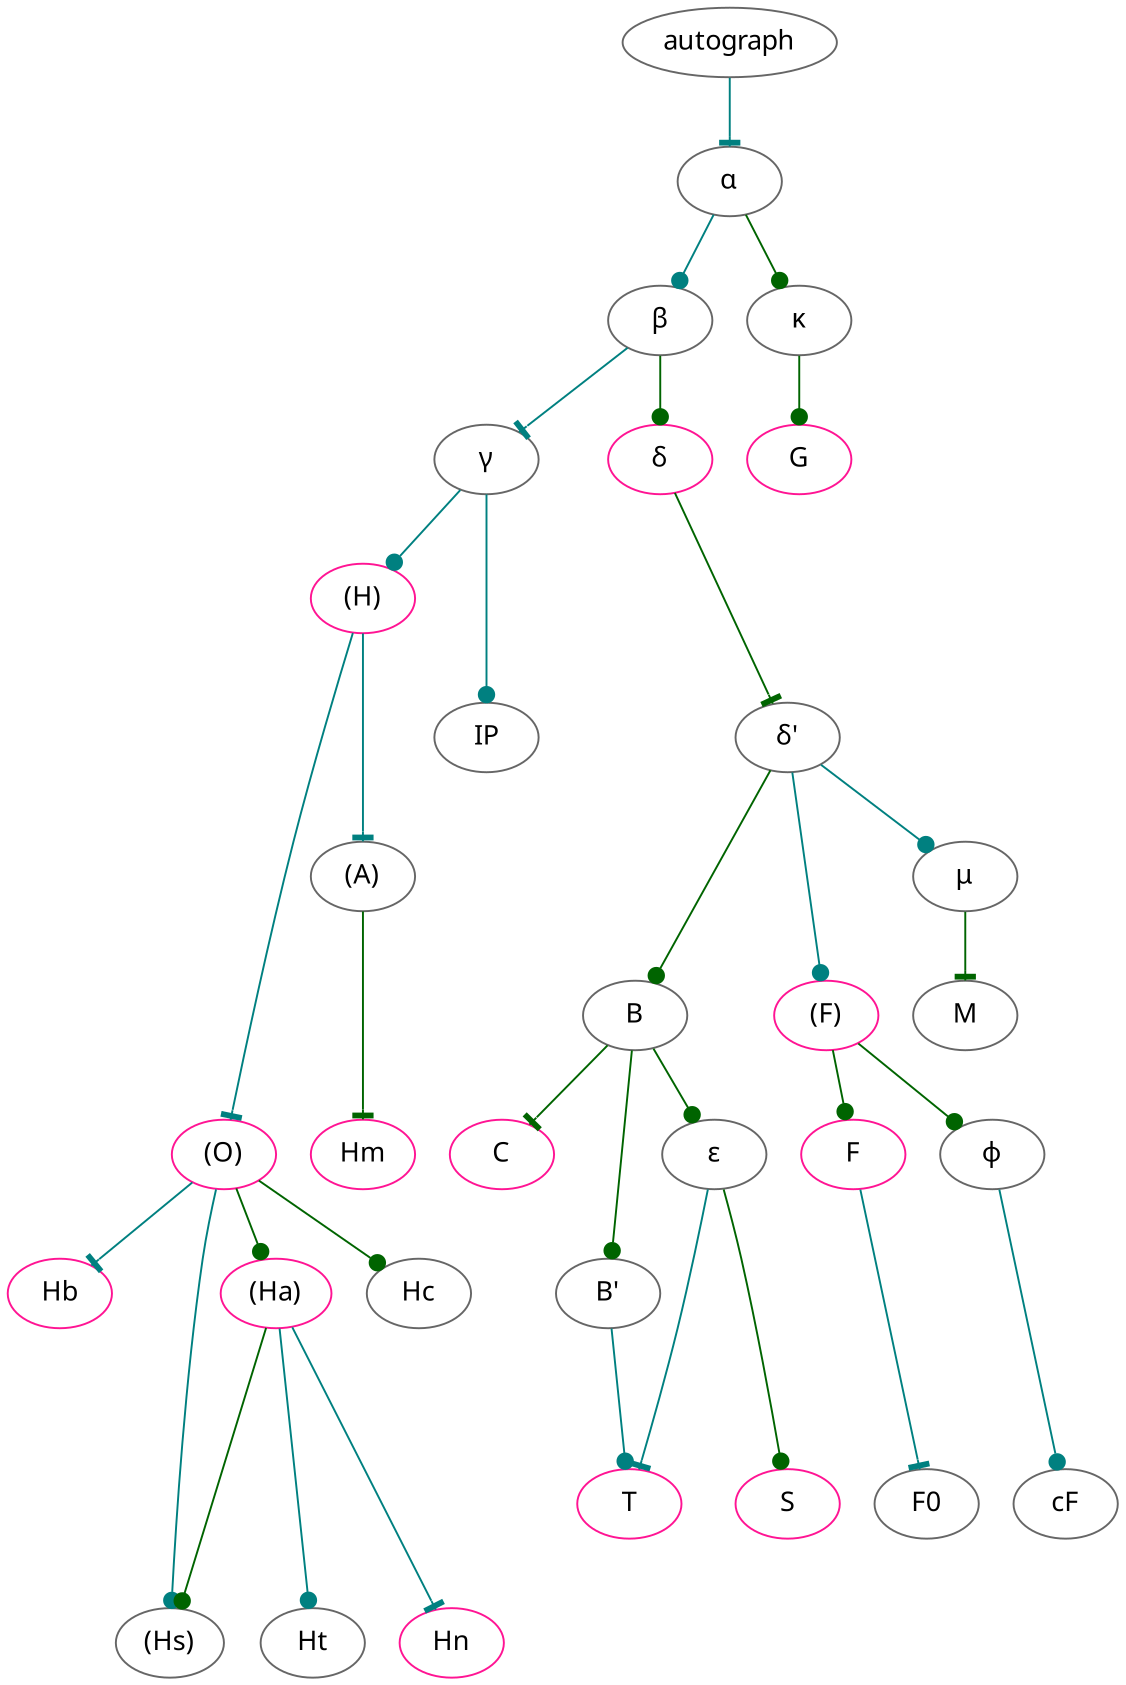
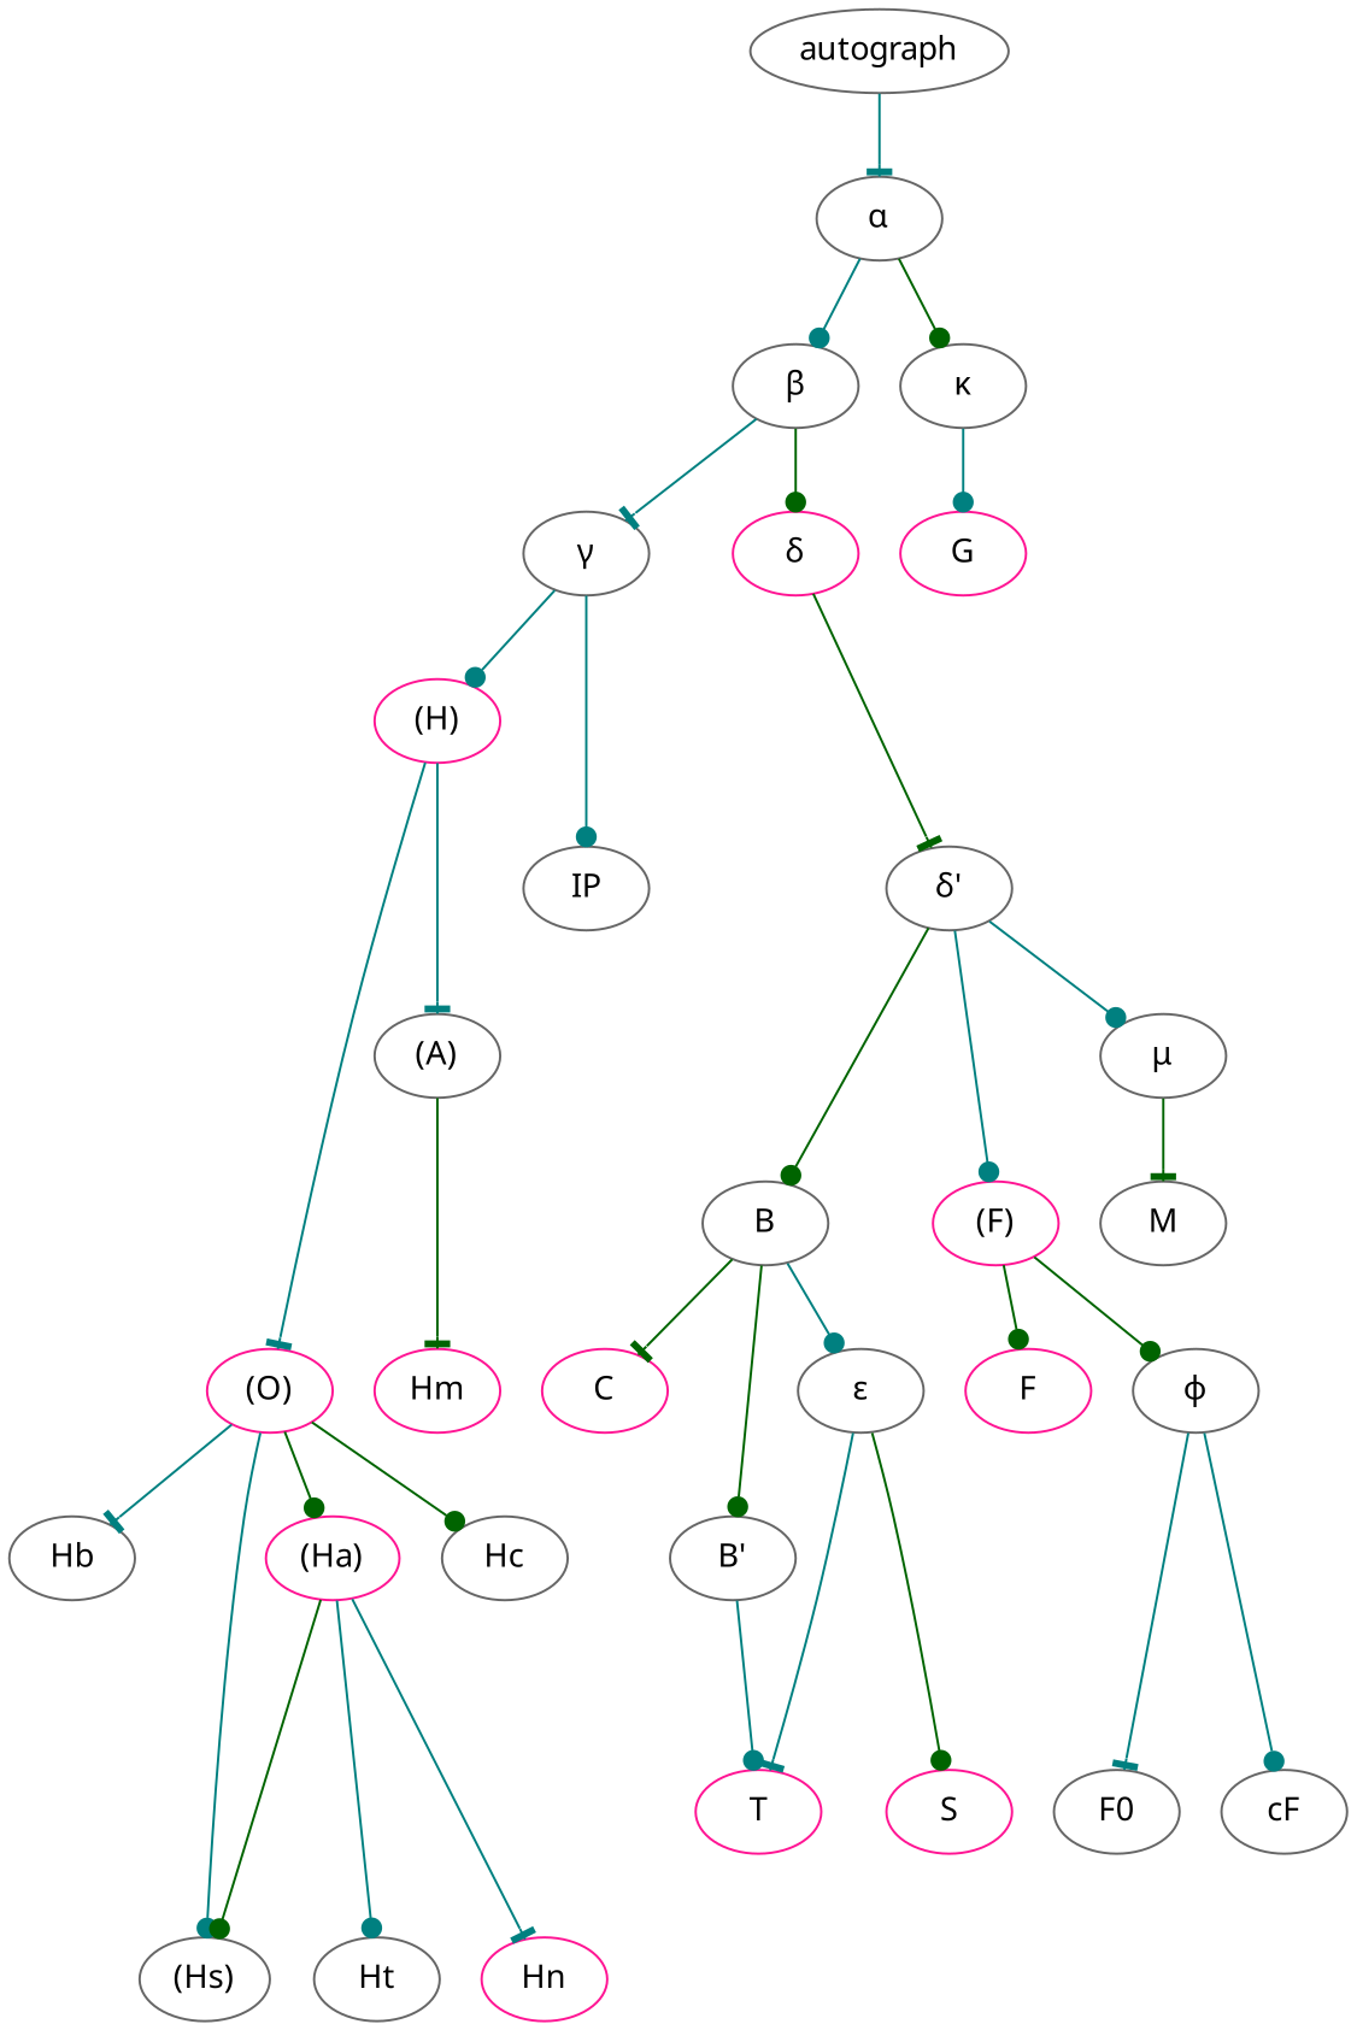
  digraph {
    fontname="Noto Sans"
    node [color=gray40 fontname="Noto Sans"]
    edge [arrowhead=dot color=teal fontname="Noto Sans"]
    n1 [label=autograph]
    n2 [label="α"]
    n3 [label="β"]
    n4 [label="κ"]
    n5 [label="γ"]
    n6 [color=deeppink label="δ"]
    n7 [color=deeppink label=G]
    n8 [color=deeppink label="(H)"]
    n9 [label=IP]
    n10 [label="δ'"]
    n11 [color=deeppink label="(O)"]
    n12 [label="(A)"]
-   n13 [color=deeppink label=Hb]
+   n13 [label=Hb]
    n14 [color=deeppink label="(Ha)"]
    n15 [label=Hc]
    n16 [label="(Hs)"]
    n17 [color=deeppink label=Hm]
    Ht
    Hn [color=deeppink]
    n20 [label=B]
    n21 [color=deeppink label="(F)"]
    n22 [label="μ"]
    n23 [color=deeppink label=C]
    n24 [label="B'"]
    n25 [label="ε"]
    n26 [color=deeppink label=F]
    n27 [label="φ"]
    n28 [label=M]
    n29 [color=deeppink label=T]
    n30 [color=deeppink label=S]
    n31 [label=F0]
    n32 [label=cF]
    n1 -> n2 [arrowhead=tee]
    n2 -> n3
    n2 -> n4 [color=darkgreen]
    n3 -> n5 [arrowhead=tee]
    n3 -> n6 [color=darkgreen]
-   n4 -> n7 [color=darkgreen]
+   n4 -> n7
    n5 -> n8
    n5 -> n9 [minlen=2]
    n6 -> n10 [arrowhead=tee color=darkgreen minlen=2]
    n8 -> n11 [arrowhead=tee minlen=4]
    n8 -> n12 [arrowhead=tee minlen=2]
    n10 -> n20 [color=darkgreen minlen=2]
    n10 -> n21 [minlen=2]
    n10 -> n22
    n11 -> n13 [arrowhead=tee]
    n11 -> n14 [color=darkgreen]
    n11 -> n15 [color=darkgreen]
    n11 -> n16 [minlen=4]
    n12 -> n17 [arrowhead=tee color=darkgreen minlen=2]
    n14 -> n16 [color=darkgreen]
    n14 -> Ht [minlen=3]
    n14 -> Hn [arrowhead=tee minlen=3]
    n20 -> n23 [arrowhead=tee color=darkgreen]
    n20 -> n24 [color=darkgreen minlen=2]
-   n20 -> n25 [color=darkgreen]
+   n20 -> n25
    n21 -> n26 [color=darkgreen minlen=1]
    n21 -> n27 [color=darkgreen minlen=1]
    n22 -> n28 [arrowhead=tee color=darkgreen weight=9000]
    n24 -> n29 [minlen=2]
    n25 -> n29 [arrowhead=tee]
    n25 -> n30 [color=darkgreen minlen=3]
-   n26 -> n31 [arrowhead=tee minlen=3]
+   n27 -> n31 [arrowhead=tee minlen=3]
    n27 -> n32 [minlen=3]
  }
